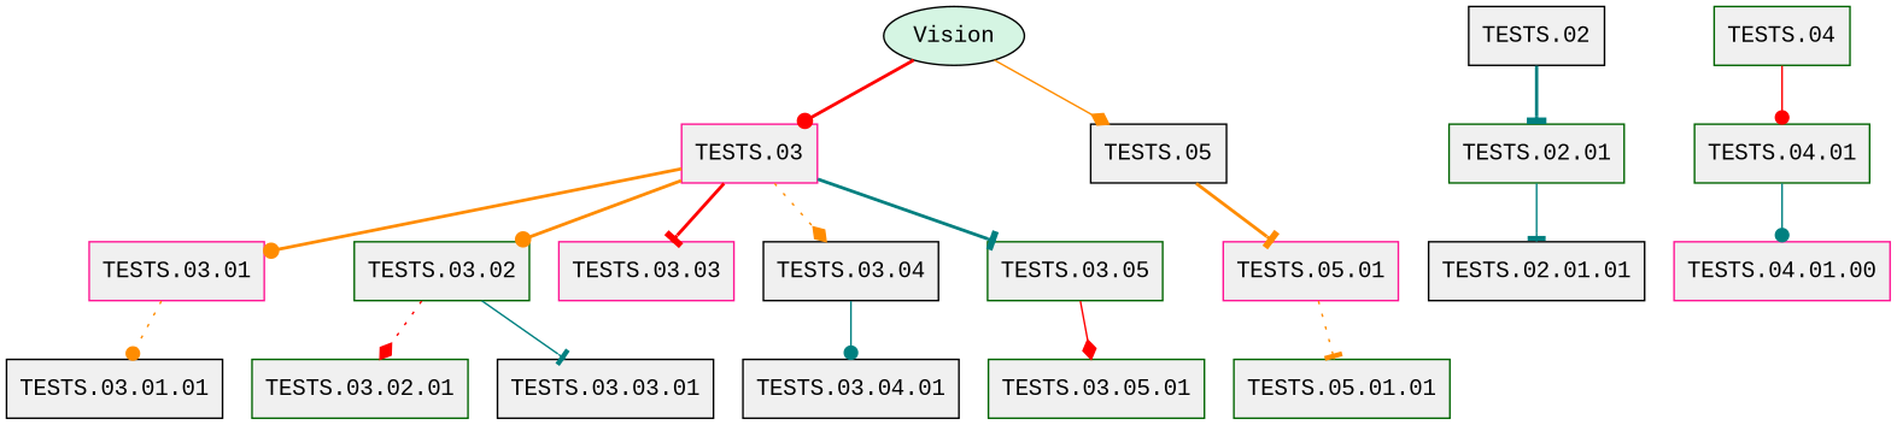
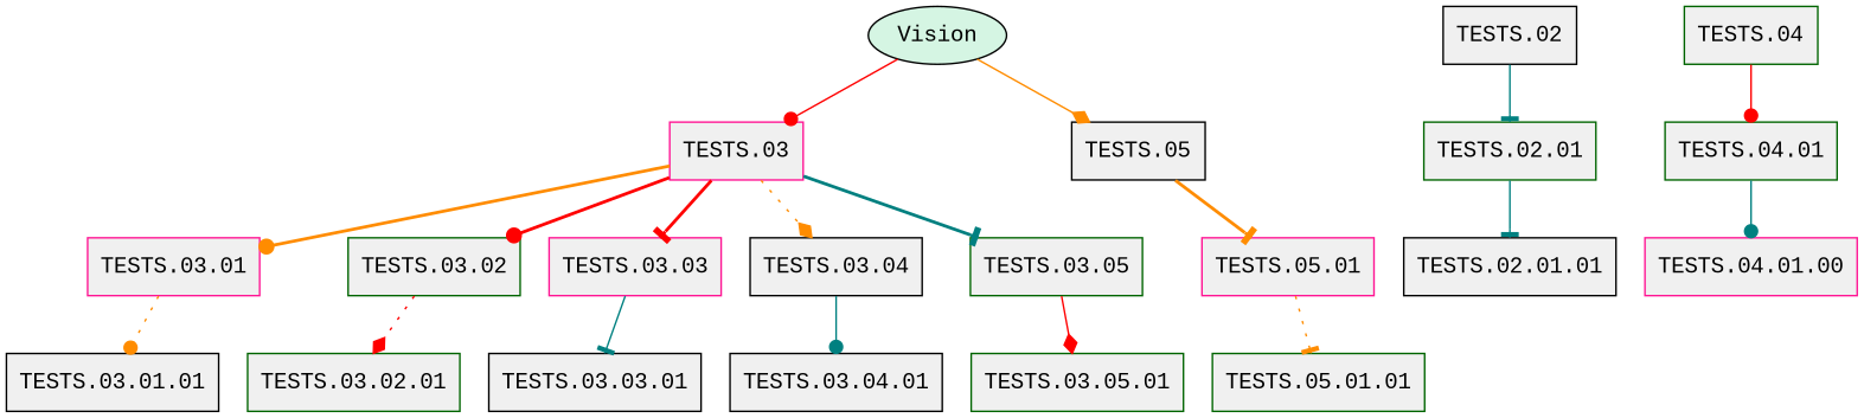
  digraph {
    fontname="Liberation Mono"
    rankdir=TB
    node [color=black fillcolor="#f0f0f0" fontname="Liberation Mono" shape=box style=filled]
    edge [arrowhead=dot color=red fontname="Liberation Mono" style=solid]
    Vision [fillcolor="#d5f5e3" shape=ellipse]
    "TESTS.03" [color=deeppink]
    "TESTS.05"
    "TESTS.02.01" [color=darkgreen]
    "TESTS.02"
    "TESTS.03.01" [color=deeppink]
    "TESTS.03.02" [color=darkgreen]
    "TESTS.03.03" [color=deeppink]
    "TESTS.03.04"
    "TESTS.03.05" [color=darkgreen]
    "TESTS.04" [color=darkgreen]
    "TESTS.04.01" [color=darkgreen]
    "TESTS.05.01" [color=deeppink]
    "TESTS.02.01.01"
    "TESTS.03.01.01"
    "TESTS.03.02.01" [color=darkgreen]
    "TESTS.03.03.01"
    "TESTS.03.04.01"
    "TESTS.03.05.01" [color=darkgreen]
    n20 [color=deeppink label="TESTS.04.01.00"]
    "TESTS.05.01.01" [color=darkgreen]
-   Vision -> "TESTS.03" [style=bold]
+   Vision -> "TESTS.03"
    Vision -> "TESTS.05" [arrowhead=diamond color=darkorange]
    "TESTS.03" -> "TESTS.03.01" [color=darkorange style=bold]
-   "TESTS.03" -> "TESTS.03.02" [color=darkorange style=bold]
+   "TESTS.03" -> "TESTS.03.02" [style=bold]
    "TESTS.03" -> "TESTS.03.03" [arrowhead=tee style=bold]
    "TESTS.03" -> "TESTS.03.04" [arrowhead=diamond color=darkorange style=dotted]
    "TESTS.03" -> "TESTS.03.05" [arrowhead=tee color=teal style=bold]
    "TESTS.05" -> "TESTS.05.01" [arrowhead=tee color=darkorange style=bold]
    "TESTS.02.01" -> "TESTS.02.01.01" [arrowhead=tee color=teal]
-   "TESTS.02" -> "TESTS.02.01" [arrowhead=tee color=teal style=bold]
+   "TESTS.02" -> "TESTS.02.01" [arrowhead=tee color=teal]
    "TESTS.03.01" -> "TESTS.03.01.01" [color=darkorange style=dotted]
    "TESTS.03.02" -> "TESTS.03.02.01" [arrowhead=diamond style=dotted]
-   "TESTS.03.02" -> "TESTS.03.03.01" [arrowhead=tee color=teal]
+   "TESTS.03.03" -> "TESTS.03.03.01" [arrowhead=tee color=teal]
    "TESTS.03.04" -> "TESTS.03.04.01" [color=teal]
    "TESTS.03.05" -> "TESTS.03.05.01" [arrowhead=diamond]
    "TESTS.04" -> "TESTS.04.01"
    "TESTS.04.01" -> n20 [color=teal]
    "TESTS.05.01" -> "TESTS.05.01.01" [arrowhead=tee color=darkorange style=dotted]
  }
